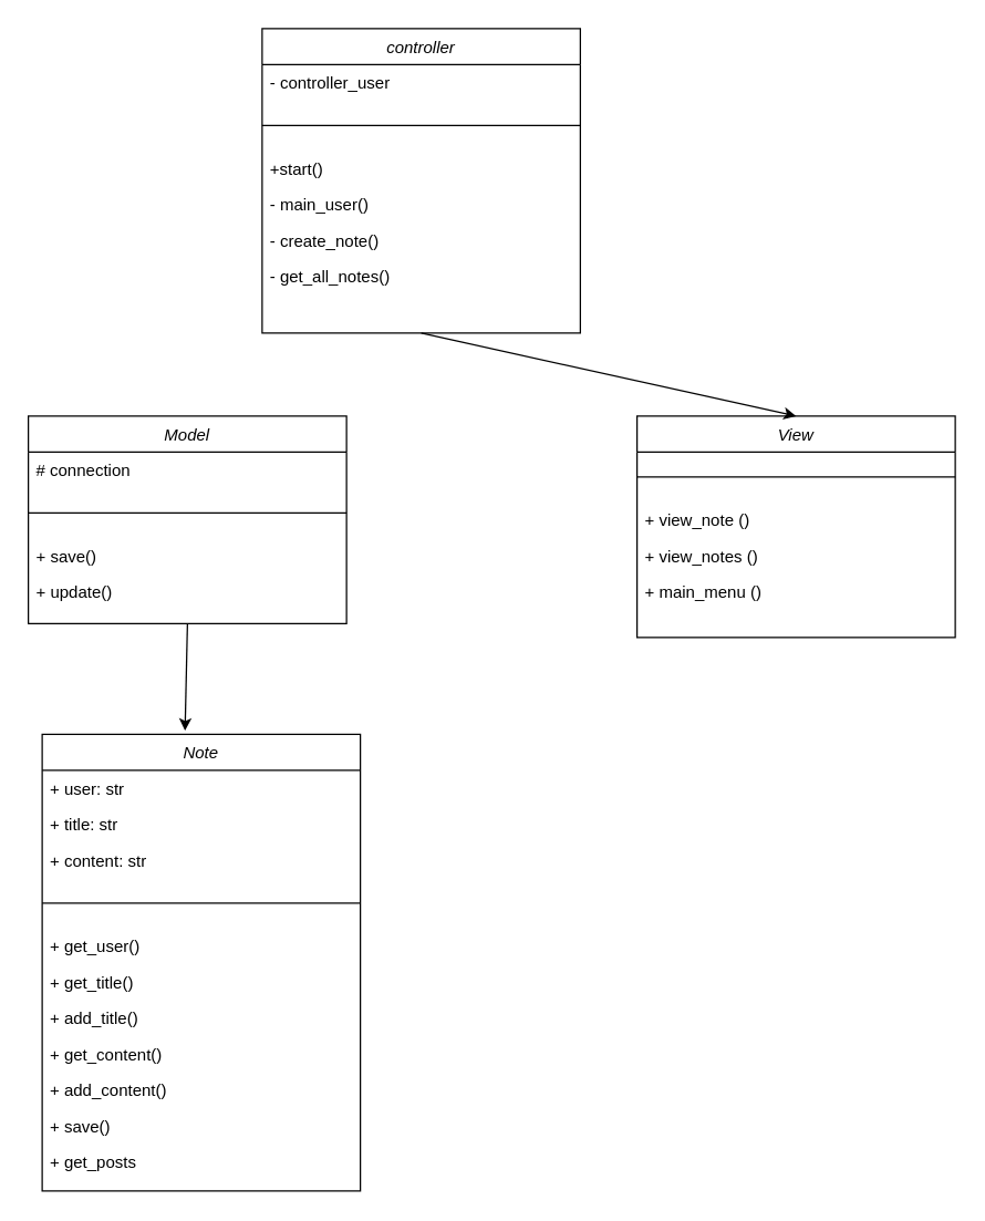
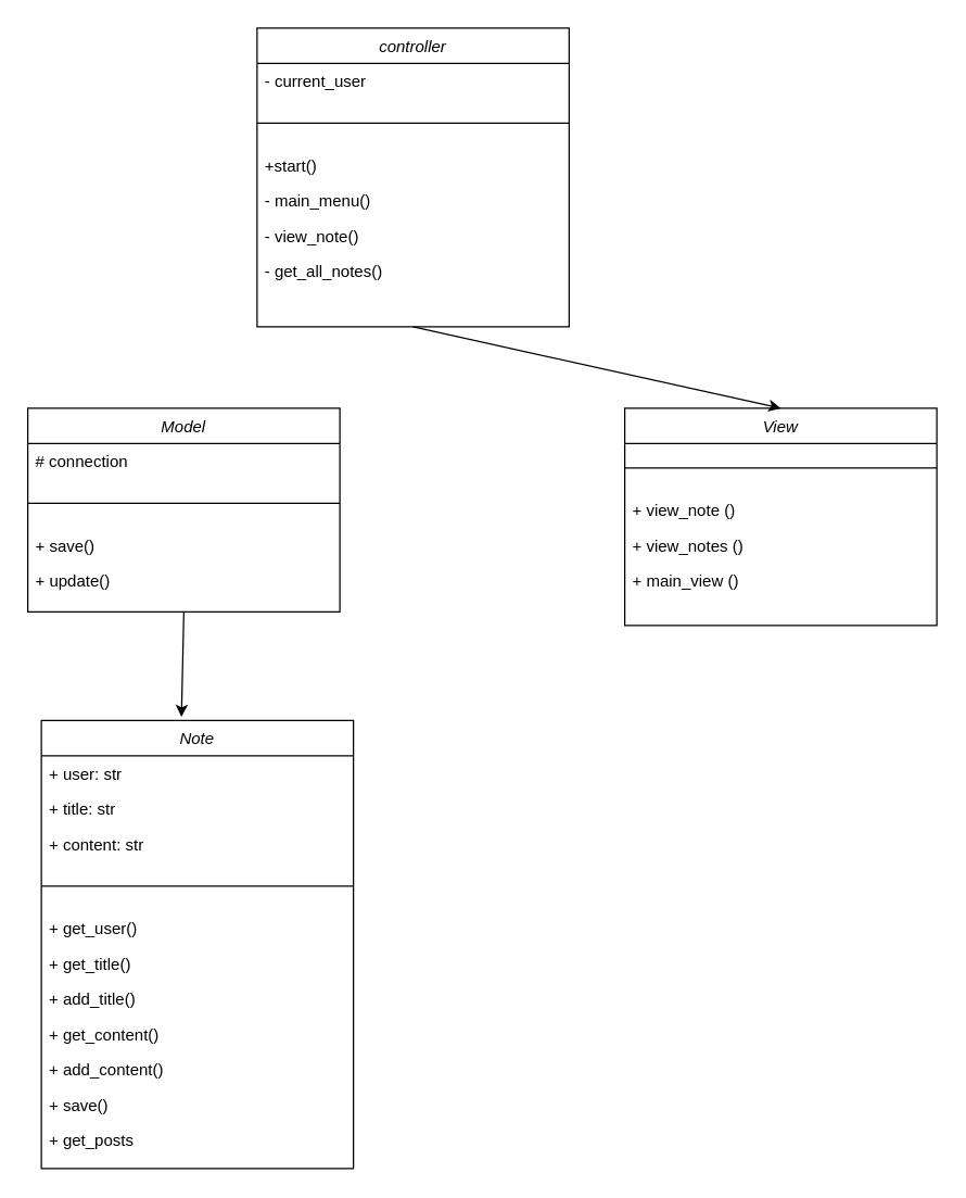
  <mxCell id="0" />
  <mxCell id="1" parent="0" />
  <mxCell id="2" value="controller" style="swimlane;fontStyle=2;align=center;verticalAlign=top;childLayout=stackLayout;horizontal=1;startSize=26;horizontalStack=0;resizeParent=1;resizeLast=0;collapsible=1;marginBottom=0;rounded=0;shadow=0;strokeWidth=1;" parent="1" vertex="1"><mxGeometry x="189" y="20" width="230" height="220" as="geometry"><mxRectangle x="230" y="140" width="160" height="26" as="alternateBounds" /></mxGeometry></mxCell>
- <mxCell id="3" value="- controller_user" style="text;align=left;verticalAlign=top;spacingLeft=4;spacingRight=4;overflow=hidden;rotatable=0;points=[[0,0.5],[1,0.5]];portConstraint=eastwest;" parent="2" vertex="1"><mxGeometry y="26" width="230" height="26" as="geometry" /></mxCell>
+ <mxCell id="3" value="- current_user" style="text;align=left;verticalAlign=top;spacingLeft=4;spacingRight=4;overflow=hidden;rotatable=0;points=[[0,0.5],[1,0.5]];portConstraint=eastwest;" parent="2" vertex="1"><mxGeometry y="26" width="230" height="26" as="geometry" /></mxCell>
  <mxCell id="4" value="" style="line;html=1;strokeWidth=1;align=left;verticalAlign=middle;spacingTop=-1;spacingLeft=3;spacingRight=3;rotatable=0;labelPosition=right;points=[];portConstraint=eastwest;" parent="2" vertex="1"><mxGeometry y="52" width="230" height="36" as="geometry" /></mxCell>
  <mxCell id="5" value="+start()" style="text;align=left;verticalAlign=top;spacingLeft=4;spacingRight=4;overflow=hidden;rotatable=0;points=[[0,0.5],[1,0.5]];portConstraint=eastwest;" parent="2" vertex="1"><mxGeometry y="88" width="230" height="26" as="geometry" /></mxCell>
- <mxCell id="6" value="- main_user()" style="text;align=left;verticalAlign=top;spacingLeft=4;spacingRight=4;overflow=hidden;rotatable=0;points=[[0,0.5],[1,0.5]];portConstraint=eastwest;" parent="2" vertex="1"><mxGeometry y="114" width="230" height="26" as="geometry" /></mxCell>
- <mxCell id="7" value="- create_note()" style="text;align=left;verticalAlign=top;spacingLeft=4;spacingRight=4;overflow=hidden;rotatable=0;points=[[0,0.5],[1,0.5]];portConstraint=eastwest;" parent="2" vertex="1"><mxGeometry y="140" width="230" height="26" as="geometry" /></mxCell>
+ <mxCell id="6" value="- main_menu()" style="text;align=left;verticalAlign=top;spacingLeft=4;spacingRight=4;overflow=hidden;rotatable=0;points=[[0,0.5],[1,0.5]];portConstraint=eastwest;" parent="2" vertex="1"><mxGeometry y="114" width="230" height="26" as="geometry" /></mxCell>
+ <mxCell id="7" value="- view_note()" style="text;align=left;verticalAlign=top;spacingLeft=4;spacingRight=4;overflow=hidden;rotatable=0;points=[[0,0.5],[1,0.5]];portConstraint=eastwest;" parent="2" vertex="1"><mxGeometry y="140" width="230" height="26" as="geometry" /></mxCell>
  <mxCell id="8" value="- get_all_notes()" style="text;align=left;verticalAlign=top;spacingLeft=4;spacingRight=4;overflow=hidden;rotatable=0;points=[[0,0.5],[1,0.5]];portConstraint=eastwest;" parent="2" vertex="1"><mxGeometry y="166" width="230" height="26" as="geometry" /></mxCell>
  <mxCell id="9" value="View" style="swimlane;fontStyle=2;align=center;verticalAlign=top;childLayout=stackLayout;horizontal=1;startSize=26;horizontalStack=0;resizeParent=1;resizeLast=0;collapsible=1;marginBottom=0;rounded=0;shadow=0;strokeWidth=1;" vertex="1" parent="1"><mxGeometry x="460" y="300" width="230" height="160" as="geometry"><mxRectangle x="230" y="140" width="160" height="26" as="alternateBounds" /></mxGeometry></mxCell>
  <mxCell id="10" value="" style="line;html=1;strokeWidth=1;align=left;verticalAlign=middle;spacingTop=-1;spacingLeft=3;spacingRight=3;rotatable=0;labelPosition=right;points=[];portConstraint=eastwest;" vertex="1" parent="9"><mxGeometry y="26" width="230" height="36" as="geometry" /></mxCell>
  <mxCell id="11" value="+ view_note ()" style="text;align=left;verticalAlign=top;spacingLeft=4;spacingRight=4;overflow=hidden;rotatable=0;points=[[0,0.5],[1,0.5]];portConstraint=eastwest;" vertex="1" parent="9"><mxGeometry y="62" width="230" height="26" as="geometry" /></mxCell>
  <mxCell id="12" value="+ view_notes ()" style="text;align=left;verticalAlign=top;spacingLeft=4;spacingRight=4;overflow=hidden;rotatable=0;points=[[0,0.5],[1,0.5]];portConstraint=eastwest;" vertex="1" parent="9"><mxGeometry y="88" width="230" height="26" as="geometry" /></mxCell>
- <mxCell id="13" value="+ main_menu ()" style="text;align=left;verticalAlign=top;spacingLeft=4;spacingRight=4;overflow=hidden;rotatable=0;points=[[0,0.5],[1,0.5]];portConstraint=eastwest;" vertex="1" parent="9"><mxGeometry y="114" width="230" height="26" as="geometry" /></mxCell>
+ <mxCell id="13" value="+ main_view ()" style="text;align=left;verticalAlign=top;spacingLeft=4;spacingRight=4;overflow=hidden;rotatable=0;points=[[0,0.5],[1,0.5]];portConstraint=eastwest;" vertex="1" parent="9"><mxGeometry y="114" width="230" height="26" as="geometry" /></mxCell>
  <mxCell id="14" value="" style="endArrow=classic;html=1;rounded=0;exitX=0.5;exitY=1;exitDx=0;exitDy=0;entryX=0.5;entryY=0;entryDx=0;entryDy=0;" edge="1" parent="1" source="2" target="9"><mxGeometry width="50" height="50" relative="1" as="geometry"><mxPoint x="240" y="240" as="sourcePoint" /><mxPoint x="260" y="350" as="targetPoint" /></mxGeometry></mxCell>
  <mxCell id="15" value="Model" style="swimlane;fontStyle=2;align=center;verticalAlign=top;childLayout=stackLayout;horizontal=1;startSize=26;horizontalStack=0;resizeParent=1;resizeLast=0;collapsible=1;marginBottom=0;rounded=0;shadow=0;strokeWidth=1;" vertex="1" parent="1"><mxGeometry x="20" y="300" width="230" height="150" as="geometry"><mxRectangle x="230" y="140" width="160" height="26" as="alternateBounds" /></mxGeometry></mxCell>
  <mxCell id="16" value="# connection" style="text;align=left;verticalAlign=top;spacingLeft=4;spacingRight=4;overflow=hidden;rotatable=0;points=[[0,0.5],[1,0.5]];portConstraint=eastwest;" vertex="1" parent="15"><mxGeometry y="26" width="230" height="26" as="geometry" /></mxCell>
  <mxCell id="17" value="" style="line;html=1;strokeWidth=1;align=left;verticalAlign=middle;spacingTop=-1;spacingLeft=3;spacingRight=3;rotatable=0;labelPosition=right;points=[];portConstraint=eastwest;" vertex="1" parent="15"><mxGeometry y="52" width="230" height="36" as="geometry" /></mxCell>
  <mxCell id="18" value="+ save()" style="text;align=left;verticalAlign=top;spacingLeft=4;spacingRight=4;overflow=hidden;rotatable=0;points=[[0,0.5],[1,0.5]];portConstraint=eastwest;" vertex="1" parent="15"><mxGeometry y="88" width="230" height="26" as="geometry" /></mxCell>
  <mxCell id="19" value="+ update()" style="text;align=left;verticalAlign=top;spacingLeft=4;spacingRight=4;overflow=hidden;rotatable=0;points=[[0,0.5],[1,0.5]];portConstraint=eastwest;" vertex="1" parent="15"><mxGeometry y="114" width="230" height="26" as="geometry" /></mxCell>
  <mxCell id="20" value="Note" style="swimlane;fontStyle=2;align=center;verticalAlign=top;childLayout=stackLayout;horizontal=1;startSize=26;horizontalStack=0;resizeParent=1;resizeLast=0;collapsible=1;marginBottom=0;rounded=0;shadow=0;strokeWidth=1;" vertex="1" parent="1"><mxGeometry x="30" y="530" width="230" height="330" as="geometry"><mxRectangle x="230" y="140" width="160" height="26" as="alternateBounds" /></mxGeometry></mxCell>
  <mxCell id="21" value="+ user: str" style="text;align=left;verticalAlign=top;spacingLeft=4;spacingRight=4;overflow=hidden;rotatable=0;points=[[0,0.5],[1,0.5]];portConstraint=eastwest;" vertex="1" parent="20"><mxGeometry y="26" width="230" height="26" as="geometry" /></mxCell>
  <mxCell id="22" value="+ title: str" style="text;align=left;verticalAlign=top;spacingLeft=4;spacingRight=4;overflow=hidden;rotatable=0;points=[[0,0.5],[1,0.5]];portConstraint=eastwest;" vertex="1" parent="20"><mxGeometry y="52" width="230" height="26" as="geometry" /></mxCell>
  <mxCell id="23" value="+ content: str" style="text;align=left;verticalAlign=top;spacingLeft=4;spacingRight=4;overflow=hidden;rotatable=0;points=[[0,0.5],[1,0.5]];portConstraint=eastwest;" vertex="1" parent="20"><mxGeometry y="78" width="230" height="26" as="geometry" /></mxCell>
  <mxCell id="24" value="" style="line;html=1;strokeWidth=1;align=left;verticalAlign=middle;spacingTop=-1;spacingLeft=3;spacingRight=3;rotatable=0;labelPosition=right;points=[];portConstraint=eastwest;" vertex="1" parent="20"><mxGeometry y="104" width="230" height="36" as="geometry" /></mxCell>
  <mxCell id="25" value="+ get_user()" style="text;align=left;verticalAlign=top;spacingLeft=4;spacingRight=4;overflow=hidden;rotatable=0;points=[[0,0.5],[1,0.5]];portConstraint=eastwest;" vertex="1" parent="20"><mxGeometry y="140" width="230" height="26" as="geometry" /></mxCell>
  <mxCell id="26" value="+ get_title()" style="text;align=left;verticalAlign=top;spacingLeft=4;spacingRight=4;overflow=hidden;rotatable=0;points=[[0,0.5],[1,0.5]];portConstraint=eastwest;" vertex="1" parent="20"><mxGeometry y="166" width="230" height="26" as="geometry" /></mxCell>
  <mxCell id="27" value="+ add_title()" style="text;align=left;verticalAlign=top;spacingLeft=4;spacingRight=4;overflow=hidden;rotatable=0;points=[[0,0.5],[1,0.5]];portConstraint=eastwest;" vertex="1" parent="20"><mxGeometry y="192" width="230" height="26" as="geometry" /></mxCell>
  <mxCell id="28" value="+ get_content()" style="text;align=left;verticalAlign=top;spacingLeft=4;spacingRight=4;overflow=hidden;rotatable=0;points=[[0,0.5],[1,0.5]];portConstraint=eastwest;" vertex="1" parent="20"><mxGeometry y="218" width="230" height="26" as="geometry" /></mxCell>
  <mxCell id="29" value="+ add_content()" style="text;align=left;verticalAlign=top;spacingLeft=4;spacingRight=4;overflow=hidden;rotatable=0;points=[[0,0.5],[1,0.5]];portConstraint=eastwest;" vertex="1" parent="20"><mxGeometry y="244" width="230" height="26" as="geometry" /></mxCell>
  <mxCell id="30" value="+ save()" style="text;align=left;verticalAlign=top;spacingLeft=4;spacingRight=4;overflow=hidden;rotatable=0;points=[[0,0.5],[1,0.5]];portConstraint=eastwest;" vertex="1" parent="20"><mxGeometry y="270" width="230" height="26" as="geometry" /></mxCell>
  <mxCell id="31" value="+ get_posts" style="text;align=left;verticalAlign=top;spacingLeft=4;spacingRight=4;overflow=hidden;rotatable=0;points=[[0,0.5],[1,0.5]];portConstraint=eastwest;" vertex="1" parent="20"><mxGeometry y="296" width="230" height="26" as="geometry" /></mxCell>
  <mxCell id="32" value="" style="endArrow=classic;html=1;rounded=0;exitX=0.5;exitY=1;exitDx=0;exitDy=0;entryX=0.449;entryY=-0.008;entryDx=0;entryDy=0;entryPerimeter=0;" edge="1" parent="1" source="15" target="20"><mxGeometry width="50" height="50" relative="1" as="geometry"><mxPoint x="314" y="250" as="sourcePoint" /><mxPoint x="145" y="310" as="targetPoint" /></mxGeometry></mxCell>
